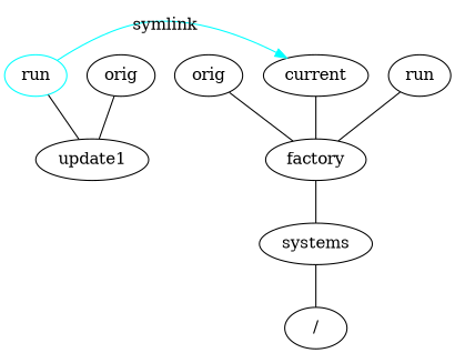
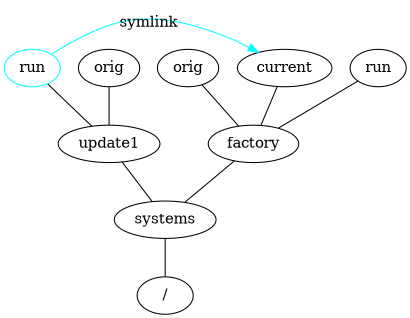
  digraph {
    edge [arrowhead=none]
    n1 [label="/"]
    n2 [label=current]
    n3 [label=factory]
    systems
    n5 [label=run]
    n6 [label=orig]
    n7 [label=update1]
    n8 [color=cyan label=run]
    n9 [label=orig]
    n2 -> n3
    n3 -> systems
    systems -> n1
    n5 -> n3
    n6 -> n3
+   n7 -> systems
    n8 -> n2 [color=cyan constraint=false label=symlink arrowhead=""]
    n8 -> n7
    n9 -> n7
  }
